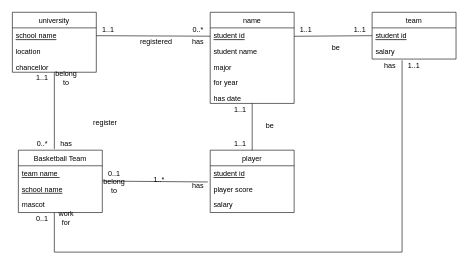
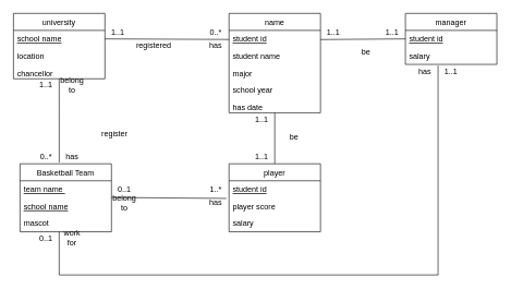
  <mxCell id="0" />
  <mxCell id="1" parent="0" />
  <mxCell id="2" value="" style="endArrow=none;html=1;exitX=1;exitY=0.5;exitDx=0;exitDy=0;" edge="1" parent="1" source="8"><mxGeometry width="50" height="50" relative="1" as="geometry"><mxPoint x="320" y="110" as="sourcePoint" /><mxPoint x="350" y="59.905" as="targetPoint" /></mxGeometry></mxCell>
  <mxCell id="3" value="0..*" style="text;html=1;strokeColor=none;fillColor=none;align=center;verticalAlign=middle;whiteSpace=wrap;rounded=0;" vertex="1" parent="1"><mxGeometry x="310" y="40" width="40" height="20" as="geometry" /></mxCell>
  <mxCell id="4" value="1..1" style="text;html=1;strokeColor=none;fillColor=none;align=center;verticalAlign=middle;whiteSpace=wrap;rounded=0;" vertex="1" parent="1"><mxGeometry x="160" y="40" width="40" height="20" as="geometry" /></mxCell>
  <mxCell id="5" value="has" style="text;html=1;strokeColor=none;fillColor=none;align=center;verticalAlign=middle;whiteSpace=wrap;rounded=0;" vertex="1" parent="1"><mxGeometry x="310" y="60" width="40" height="20" as="geometry" /></mxCell>
  <mxCell id="6" value="register" style="text;html=1;strokeColor=none;fillColor=none;align=center;verticalAlign=middle;whiteSpace=wrap;rounded=0;" vertex="1" parent="1"><mxGeometry x="155" y="195" width="40" height="20" as="geometry" /></mxCell>
  <mxCell id="7" value="university" style="swimlane;fontStyle=0;childLayout=stackLayout;horizontal=1;startSize=26;fillColor=none;horizontalStack=0;resizeParent=1;resizeParentMax=0;resizeLast=0;collapsible=1;marginBottom=0;" vertex="1" parent="1"><mxGeometry x="20" y="20" width="140" height="100" as="geometry"><mxRectangle x="110" y="100" width="80" height="26" as="alternateBounds" /></mxGeometry></mxCell>
  <mxCell id="8" value="school name" style="text;strokeColor=none;fillColor=none;align=left;verticalAlign=top;spacingLeft=4;spacingRight=4;overflow=hidden;rotatable=0;points=[[0,0.5],[1,0.5]];portConstraint=eastwest;fontStyle=4" vertex="1" parent="7"><mxGeometry y="26" width="140" height="26" as="geometry" /></mxCell>
  <mxCell id="9" value="location" style="text;strokeColor=none;fillColor=none;align=left;verticalAlign=top;spacingLeft=4;spacingRight=4;overflow=hidden;rotatable=0;points=[[0,0.5],[1,0.5]];portConstraint=eastwest;" vertex="1" parent="7"><mxGeometry y="52" width="140" height="26" as="geometry" /></mxCell>
  <mxCell id="10" value="chancellor" style="text;strokeColor=none;fillColor=none;align=left;verticalAlign=top;spacingLeft=4;spacingRight=4;overflow=hidden;rotatable=0;points=[[0,0.5],[1,0.5]];portConstraint=eastwest;" vertex="1" parent="7"><mxGeometry y="78" width="140" height="22" as="geometry" /></mxCell>
  <mxCell id="11" value="name" style="swimlane;fontStyle=0;childLayout=stackLayout;horizontal=1;startSize=26;fillColor=none;horizontalStack=0;resizeParent=1;resizeParentMax=0;resizeLast=0;collapsible=1;marginBottom=0;" vertex="1" parent="1"><mxGeometry x="350" y="20" width="140" height="152" as="geometry"><mxRectangle x="110" y="100" width="80" height="26" as="alternateBounds" /></mxGeometry></mxCell>
  <mxCell id="12" value="student id" style="text;strokeColor=none;fillColor=none;align=left;verticalAlign=top;spacingLeft=4;spacingRight=4;overflow=hidden;rotatable=0;points=[[0,0.5],[1,0.5]];portConstraint=eastwest;fontStyle=4" vertex="1" parent="11"><mxGeometry y="26" width="140" height="26" as="geometry" /></mxCell>
  <mxCell id="13" value="student name" style="text;strokeColor=none;fillColor=none;align=left;verticalAlign=top;spacingLeft=4;spacingRight=4;overflow=hidden;rotatable=0;points=[[0,0.5],[1,0.5]];portConstraint=eastwest;" vertex="1" parent="11"><mxGeometry y="52" width="140" height="26" as="geometry" /></mxCell>
  <mxCell id="14" value="major" style="text;strokeColor=none;fillColor=none;align=left;verticalAlign=top;spacingLeft=4;spacingRight=4;overflow=hidden;rotatable=0;points=[[0,0.5],[1,0.5]];portConstraint=eastwest;" vertex="1" parent="11"><mxGeometry y="78" width="140" height="26" as="geometry" /></mxCell>
- <mxCell id="15" value="for year" style="text;strokeColor=none;fillColor=none;align=left;verticalAlign=top;spacingLeft=4;spacingRight=4;overflow=hidden;rotatable=0;points=[[0,0.5],[1,0.5]];portConstraint=eastwest;" vertex="1" parent="11"><mxGeometry y="104" width="140" height="26" as="geometry" /></mxCell>
+ <mxCell id="15" value="school year" style="text;strokeColor=none;fillColor=none;align=left;verticalAlign=top;spacingLeft=4;spacingRight=4;overflow=hidden;rotatable=0;points=[[0,0.5],[1,0.5]];portConstraint=eastwest;" vertex="1" parent="11"><mxGeometry y="104" width="140" height="26" as="geometry" /></mxCell>
  <mxCell id="16" value="has date" style="text;strokeColor=none;fillColor=none;align=left;verticalAlign=top;spacingLeft=4;spacingRight=4;overflow=hidden;rotatable=0;points=[[0,0.5],[1,0.5]];portConstraint=eastwest;" vertex="1" parent="11"><mxGeometry y="130" width="140" height="22" as="geometry" /></mxCell>
- <mxCell id="17" value="registered" style="text;html=1;strokeColor=none;fillColor=none;align=center;verticalAlign=middle;whiteSpace=wrap;rounded=0;" vertex="1" parent="1"><mxGeometry x="240" y="60" width="40" height="20" as="geometry" /></mxCell>
+ <mxCell id="17" value="registered" style="text;html=1;strokeColor=none;fillColor=none;align=center;verticalAlign=middle;whiteSpace=wrap;rounded=0;" vertex="1" parent="1"><mxGeometry x="215" y="60" width="40" height="20" as="geometry" /></mxCell>
  <mxCell id="18" value="" style="endArrow=none;html=1;entryX=0;entryY=0.5;entryDx=0;entryDy=0;" edge="1" parent="1" target="20"><mxGeometry width="50" height="50" relative="1" as="geometry"><mxPoint x="490" y="60" as="sourcePoint" /><mxPoint x="570" y="59" as="targetPoint" /></mxGeometry></mxCell>
- <mxCell id="19" value="team" style="swimlane;fontStyle=0;childLayout=stackLayout;horizontal=1;startSize=26;fillColor=none;horizontalStack=0;resizeParent=1;resizeParentMax=0;resizeLast=0;collapsible=1;marginBottom=0;" vertex="1" parent="1"><mxGeometry x="620" y="20" width="140" height="78" as="geometry"><mxRectangle x="110" y="100" width="80" height="26" as="alternateBounds" /></mxGeometry></mxCell>
+ <mxCell id="19" value="manager" style="swimlane;fontStyle=0;childLayout=stackLayout;horizontal=1;startSize=26;fillColor=none;horizontalStack=0;resizeParent=1;resizeParentMax=0;resizeLast=0;collapsible=1;marginBottom=0;" vertex="1" parent="1"><mxGeometry x="620" y="20" width="140" height="78" as="geometry"><mxRectangle x="110" y="100" width="80" height="26" as="alternateBounds" /></mxGeometry></mxCell>
  <mxCell id="20" value="student id" style="text;strokeColor=none;fillColor=none;align=left;verticalAlign=top;spacingLeft=4;spacingRight=4;overflow=hidden;rotatable=0;points=[[0,0.5],[1,0.5]];portConstraint=eastwest;fontStyle=4" vertex="1" parent="19"><mxGeometry y="26" width="140" height="26" as="geometry" /></mxCell>
  <mxCell id="21" value="salary" style="text;strokeColor=none;fillColor=none;align=left;verticalAlign=top;spacingLeft=4;spacingRight=4;overflow=hidden;rotatable=0;points=[[0,0.5],[1,0.5]];portConstraint=eastwest;" vertex="1" parent="19"><mxGeometry y="52" width="140" height="26" as="geometry" /></mxCell>
  <mxCell id="22" value="1..1" style="text;html=1;strokeColor=none;fillColor=none;align=center;verticalAlign=middle;whiteSpace=wrap;rounded=0;" vertex="1" parent="1"><mxGeometry x="490" y="40" width="40" height="20" as="geometry" /></mxCell>
  <mxCell id="23" value="1..1" style="text;html=1;strokeColor=none;fillColor=none;align=center;verticalAlign=middle;whiteSpace=wrap;rounded=0;" vertex="1" parent="1"><mxGeometry x="580" y="40" width="40" height="20" as="geometry" /></mxCell>
  <mxCell id="24" value="be" style="text;html=1;strokeColor=none;fillColor=none;align=center;verticalAlign=middle;whiteSpace=wrap;rounded=0;" vertex="1" parent="1"><mxGeometry x="540" y="70" width="40" height="20" as="geometry" /></mxCell>
  <mxCell id="25" value="player" style="swimlane;fontStyle=0;childLayout=stackLayout;horizontal=1;startSize=26;fillColor=none;horizontalStack=0;resizeParent=1;resizeParentMax=0;resizeLast=0;collapsible=1;marginBottom=0;" vertex="1" parent="1"><mxGeometry x="350" y="250" width="140" height="104" as="geometry"><mxRectangle x="110" y="100" width="80" height="26" as="alternateBounds" /></mxGeometry></mxCell>
  <mxCell id="26" value="student id" style="text;strokeColor=none;fillColor=none;align=left;verticalAlign=top;spacingLeft=4;spacingRight=4;overflow=hidden;rotatable=0;points=[[0,0.5],[1,0.5]];portConstraint=eastwest;fontStyle=4" vertex="1" parent="25"><mxGeometry y="26" width="140" height="26" as="geometry" /></mxCell>
  <mxCell id="27" value="player score" style="text;strokeColor=none;fillColor=none;align=left;verticalAlign=top;spacingLeft=4;spacingRight=4;overflow=hidden;rotatable=0;points=[[0,0.5],[1,0.5]];portConstraint=eastwest;" vertex="1" parent="25"><mxGeometry y="52" width="140" height="26" as="geometry" /></mxCell>
  <mxCell id="28" value="salary" style="text;strokeColor=none;fillColor=none;align=left;verticalAlign=top;spacingLeft=4;spacingRight=4;overflow=hidden;rotatable=0;points=[[0,0.5],[1,0.5]];portConstraint=eastwest;" vertex="1" parent="25"><mxGeometry y="78" width="140" height="26" as="geometry" /></mxCell>
  <mxCell id="29" value="" style="endArrow=none;html=1;exitX=0.5;exitY=0;exitDx=0;exitDy=0;" edge="1" parent="1" source="25"><mxGeometry width="50" height="50" relative="1" as="geometry"><mxPoint x="370" y="222" as="sourcePoint" /><mxPoint x="420" y="172" as="targetPoint" /></mxGeometry></mxCell>
  <mxCell id="30" value="1..1" style="text;html=1;strokeColor=none;fillColor=none;align=center;verticalAlign=middle;whiteSpace=wrap;rounded=0;" vertex="1" parent="1"><mxGeometry x="380" y="172" width="40" height="20" as="geometry" /></mxCell>
  <mxCell id="31" value="1..1" style="text;html=1;strokeColor=none;fillColor=none;align=center;verticalAlign=middle;whiteSpace=wrap;rounded=0;" vertex="1" parent="1"><mxGeometry x="380" y="230" width="40" height="20" as="geometry" /></mxCell>
  <mxCell id="32" value="be" style="text;html=1;strokeColor=none;fillColor=none;align=center;verticalAlign=middle;whiteSpace=wrap;rounded=0;" vertex="1" parent="1"><mxGeometry x="430" y="200" width="40" height="20" as="geometry" /></mxCell>
  <mxCell id="33" value="Basketball Team" style="swimlane;fontStyle=0;childLayout=stackLayout;horizontal=1;startSize=26;fillColor=none;horizontalStack=0;resizeParent=1;resizeParentMax=0;resizeLast=0;collapsible=1;marginBottom=0;" vertex="1" parent="1"><mxGeometry x="30" y="250" width="140" height="104" as="geometry" /></mxCell>
  <mxCell id="34" value="team name " style="text;strokeColor=none;fillColor=none;align=left;verticalAlign=top;spacingLeft=4;spacingRight=4;overflow=hidden;rotatable=0;points=[[0,0.5],[1,0.5]];portConstraint=eastwest;fontStyle=4" vertex="1" parent="33"><mxGeometry y="26" width="140" height="26" as="geometry" /></mxCell>
  <mxCell id="35" value="school name" style="text;strokeColor=none;fillColor=none;align=left;verticalAlign=top;spacingLeft=4;spacingRight=4;overflow=hidden;rotatable=0;points=[[0,0.5],[1,0.5]];portConstraint=eastwest;fontStyle=4" vertex="1" parent="33"><mxGeometry y="52" width="140" height="26" as="geometry" /></mxCell>
  <mxCell id="36" value="mascot" style="text;strokeColor=none;fillColor=none;align=left;verticalAlign=top;spacingLeft=4;spacingRight=4;overflow=hidden;rotatable=0;points=[[0,0.5],[1,0.5]];portConstraint=eastwest;" vertex="1" parent="33"><mxGeometry y="78" width="140" height="26" as="geometry" /></mxCell>
  <mxCell id="37" value="" style="endArrow=none;html=1;exitX=0.429;exitY=-0.019;exitDx=0;exitDy=0;exitPerimeter=0;" edge="1" parent="1" source="33"><mxGeometry width="50" height="50" relative="1" as="geometry"><mxPoint x="40" y="170" as="sourcePoint" /><mxPoint x="90" y="120" as="targetPoint" /></mxGeometry></mxCell>
  <mxCell id="38" value="1..1" style="text;html=1;strokeColor=none;fillColor=none;align=center;verticalAlign=middle;whiteSpace=wrap;rounded=0;" vertex="1" parent="1"><mxGeometry x="50" y="120" width="40" height="20" as="geometry" /></mxCell>
  <mxCell id="39" value="0..*" style="text;html=1;strokeColor=none;fillColor=none;align=center;verticalAlign=middle;whiteSpace=wrap;rounded=0;" vertex="1" parent="1"><mxGeometry x="50" y="230" width="40" height="20" as="geometry" /></mxCell>
  <mxCell id="40" value="has" style="text;html=1;strokeColor=none;fillColor=none;align=center;verticalAlign=middle;whiteSpace=wrap;rounded=0;" vertex="1" parent="1"><mxGeometry x="90" y="230" width="40" height="20" as="geometry" /></mxCell>
  <mxCell id="41" value="belong to" style="text;html=1;strokeColor=none;fillColor=none;align=center;verticalAlign=middle;whiteSpace=wrap;rounded=0;" vertex="1" parent="1"><mxGeometry x="90" y="120" width="40" height="20" as="geometry" /></mxCell>
  <mxCell id="42" value="" style="endArrow=none;html=1;exitX=1;exitY=0.5;exitDx=0;exitDy=0;entryX=-0.029;entryY=1.038;entryDx=0;entryDy=0;entryPerimeter=0;" edge="1" parent="1" target="26"><mxGeometry width="50" height="50" relative="1" as="geometry"><mxPoint x="170" y="301.5" as="sourcePoint" /><mxPoint x="335" y="302.5" as="targetPoint" /></mxGeometry></mxCell>
  <mxCell id="43" value="0..1" style="text;html=1;strokeColor=none;fillColor=none;align=center;verticalAlign=middle;whiteSpace=wrap;rounded=0;" vertex="1" parent="1"><mxGeometry x="170" y="280" width="40" height="20" as="geometry" /></mxCell>
- <mxCell id="44" value="1..*" style="text;html=1;strokeColor=none;fillColor=none;align=center;verticalAlign=middle;whiteSpace=wrap;rounded=0;" vertex="1" parent="1"><mxGeometry x="245" y="290" width="40" height="20" as="geometry" /></mxCell>
+ <mxCell id="44" value="1..*" style="text;html=1;strokeColor=none;fillColor=none;align=center;verticalAlign=middle;whiteSpace=wrap;rounded=0;" vertex="1" parent="1"><mxGeometry x="310" y="280" width="40" height="20" as="geometry" /></mxCell>
  <mxCell id="45" value="belong to" style="text;html=1;strokeColor=none;fillColor=none;align=center;verticalAlign=middle;whiteSpace=wrap;rounded=0;" vertex="1" parent="1"><mxGeometry x="170" y="300" width="40" height="20" as="geometry" /></mxCell>
  <mxCell id="46" value="has" style="text;html=1;strokeColor=none;fillColor=none;align=center;verticalAlign=middle;whiteSpace=wrap;rounded=0;" vertex="1" parent="1"><mxGeometry x="310" y="300" width="40" height="20" as="geometry" /></mxCell>
  <mxCell id="47" value="" style="endArrow=none;html=1;" edge="1" parent="1"><mxGeometry width="50" height="50" relative="1" as="geometry"><mxPoint x="90" y="420" as="sourcePoint" /><mxPoint x="90" y="354" as="targetPoint" /></mxGeometry></mxCell>
  <mxCell id="48" value="" style="endArrow=none;html=1;" edge="1" parent="1"><mxGeometry width="50" height="50" relative="1" as="geometry"><mxPoint x="90" y="420" as="sourcePoint" /><mxPoint x="670" y="420" as="targetPoint" /></mxGeometry></mxCell>
  <mxCell id="49" value="" style="endArrow=none;html=1;" edge="1" parent="1"><mxGeometry width="50" height="50" relative="1" as="geometry"><mxPoint x="670" y="420" as="sourcePoint" /><mxPoint x="670" y="100" as="targetPoint" /></mxGeometry></mxCell>
  <mxCell id="50" value="has" style="text;html=1;strokeColor=none;fillColor=none;align=center;verticalAlign=middle;whiteSpace=wrap;rounded=0;" vertex="1" parent="1"><mxGeometry x="630" y="100" width="40" height="20" as="geometry" /></mxCell>
  <mxCell id="51" value="1..1" style="text;html=1;strokeColor=none;fillColor=none;align=center;verticalAlign=middle;whiteSpace=wrap;rounded=0;" vertex="1" parent="1"><mxGeometry x="670" y="100" width="40" height="20" as="geometry" /></mxCell>
  <mxCell id="52" value="0..1" style="text;html=1;strokeColor=none;fillColor=none;align=center;verticalAlign=middle;whiteSpace=wrap;rounded=0;" vertex="1" parent="1"><mxGeometry x="50" y="354" width="40" height="20" as="geometry" /></mxCell>
  <mxCell id="53" value="work for" style="text;html=1;strokeColor=none;fillColor=none;align=center;verticalAlign=middle;whiteSpace=wrap;rounded=0;" vertex="1" parent="1"><mxGeometry x="90" y="354" width="40" height="20" as="geometry" /></mxCell>
